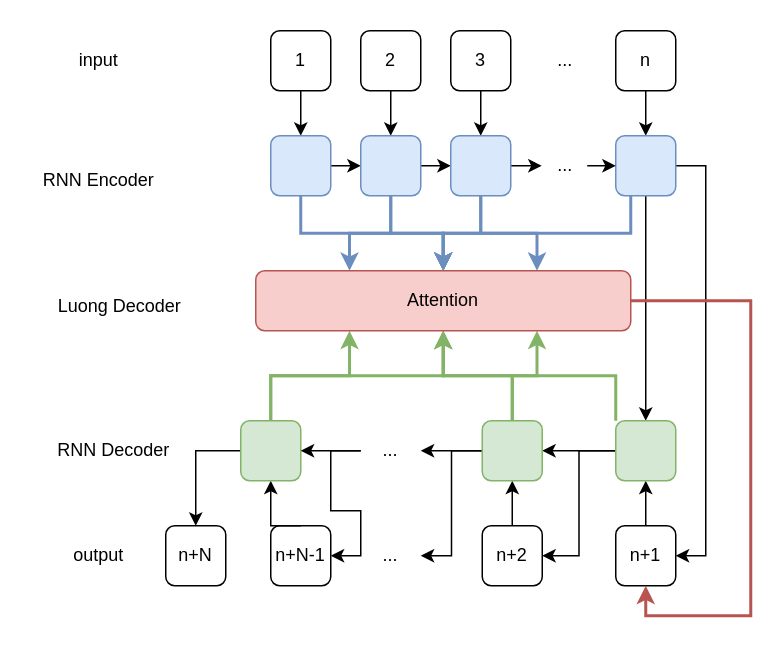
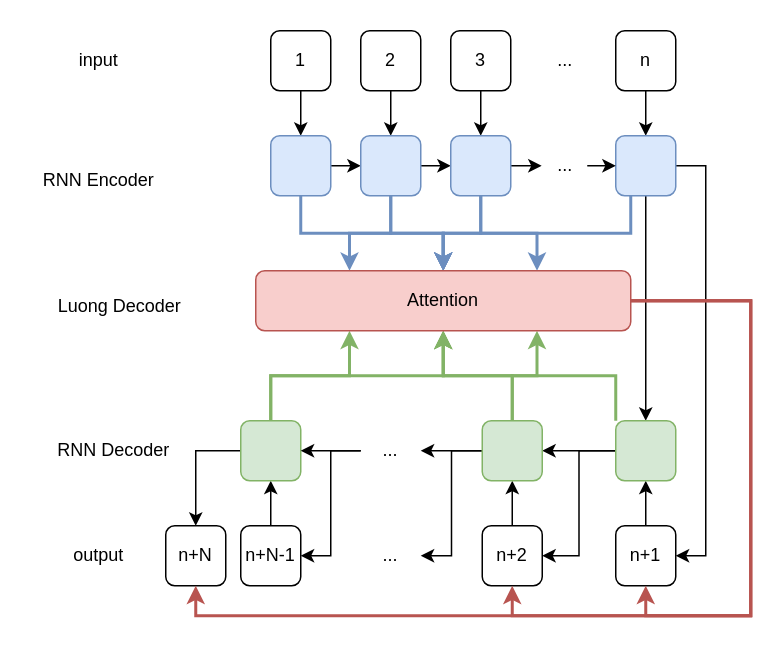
  <mxCell id="0" />
  <mxCell id="1" parent="0" />
  <mxCell id="2" style="edgeStyle=orthogonalEdgeStyle;rounded=0;orthogonalLoop=1;jettySize=auto;html=1;" parent="1" source="3" target="13" edge="1"><mxGeometry relative="1" as="geometry" /></mxCell>
  <mxCell id="3" value="1" style="rounded=1;whiteSpace=wrap;html=1;fillColor=none;" parent="1" vertex="1"><mxGeometry x="180" y="20" width="40" height="40" as="geometry" /></mxCell>
  <mxCell id="4" style="edgeStyle=orthogonalEdgeStyle;rounded=0;orthogonalLoop=1;jettySize=auto;html=1;exitX=0.5;exitY=1;exitDx=0;exitDy=0;" parent="1" source="5" target="17" edge="1"><mxGeometry relative="1" as="geometry" /></mxCell>
  <mxCell id="5" value="2" style="rounded=1;whiteSpace=wrap;html=1;fillColor=none;" parent="1" vertex="1"><mxGeometry x="240" y="20" width="40" height="40" as="geometry" /></mxCell>
  <mxCell id="6" style="edgeStyle=orthogonalEdgeStyle;rounded=0;orthogonalLoop=1;jettySize=auto;html=1;exitX=0.5;exitY=1;exitDx=0;exitDy=0;entryX=0.5;entryY=0;entryDx=0;entryDy=0;" parent="1" source="7" target="21" edge="1"><mxGeometry relative="1" as="geometry" /></mxCell>
  <mxCell id="7" value="3" style="rounded=1;whiteSpace=wrap;html=1;fillColor=none;" parent="1" vertex="1"><mxGeometry x="300" y="20" width="40" height="40" as="geometry" /></mxCell>
  <mxCell id="8" style="edgeStyle=orthogonalEdgeStyle;rounded=0;orthogonalLoop=1;jettySize=auto;html=1;exitX=0.5;exitY=1;exitDx=0;exitDy=0;" parent="1" source="9" target="25" edge="1"><mxGeometry relative="1" as="geometry" /></mxCell>
  <mxCell id="9" value="n" style="rounded=1;whiteSpace=wrap;html=1;fillColor=none;" parent="1" vertex="1"><mxGeometry x="410" y="20" width="40" height="40" as="geometry" /></mxCell>
  <mxCell id="10" value="..." style="text;html=1;align=center;verticalAlign=middle;resizable=0;points=[];autosize=1;" parent="1" vertex="1"><mxGeometry x="361" y="30" width="30" height="20" as="geometry" /></mxCell>
  <mxCell id="11" style="edgeStyle=orthogonalEdgeStyle;rounded=0;orthogonalLoop=1;jettySize=auto;html=1;exitX=1;exitY=0.5;exitDx=0;exitDy=0;entryX=0;entryY=0.5;entryDx=0;entryDy=0;" parent="1" source="13" target="17" edge="1"><mxGeometry relative="1" as="geometry" /></mxCell>
  <mxCell id="12" style="edgeStyle=orthogonalEdgeStyle;rounded=0;orthogonalLoop=1;jettySize=auto;html=1;entryX=0.5;entryY=0;entryDx=0;entryDy=0;fillColor=#dae8fc;strokeColor=#6c8ebf;strokeWidth=2;" edge="1" parent="1" source="13" target="59"><mxGeometry relative="1" as="geometry" /></mxCell>
  <mxCell id="13" value="" style="rounded=1;whiteSpace=wrap;html=1;fillColor=#dae8fc;strokeColor=#6c8ebf;" parent="1" vertex="1"><mxGeometry x="180" y="90" width="40" height="40" as="geometry" /></mxCell>
  <mxCell id="14" style="edgeStyle=orthogonalEdgeStyle;rounded=0;orthogonalLoop=1;jettySize=auto;html=1;exitX=1;exitY=0.5;exitDx=0;exitDy=0;entryX=0;entryY=0.5;entryDx=0;entryDy=0;" parent="1" source="17" target="21" edge="1"><mxGeometry relative="1" as="geometry" /></mxCell>
  <mxCell id="15" style="edgeStyle=orthogonalEdgeStyle;rounded=0;orthogonalLoop=1;jettySize=auto;html=1;entryX=0.5;entryY=0;entryDx=0;entryDy=0;fillColor=#dae8fc;strokeColor=#6c8ebf;strokeWidth=2;" edge="1" parent="1" source="17" target="59"><mxGeometry relative="1" as="geometry" /></mxCell>
  <mxCell id="16" style="edgeStyle=orthogonalEdgeStyle;rounded=0;orthogonalLoop=1;jettySize=auto;html=1;entryX=0.25;entryY=0;entryDx=0;entryDy=0;fillColor=#dae8fc;strokeColor=#6c8ebf;strokeWidth=2;" edge="1" parent="1" source="17" target="59"><mxGeometry relative="1" as="geometry" /></mxCell>
  <mxCell id="17" value="" style="rounded=1;whiteSpace=wrap;html=1;fillColor=#dae8fc;strokeColor=#6c8ebf;" parent="1" vertex="1"><mxGeometry x="240" y="90" width="40" height="40" as="geometry" /></mxCell>
  <mxCell id="18" style="edgeStyle=orthogonalEdgeStyle;rounded=0;orthogonalLoop=1;jettySize=auto;html=1;exitX=1;exitY=0.5;exitDx=0;exitDy=0;entryX=-0.013;entryY=0.51;entryDx=0;entryDy=0;entryPerimeter=0;" parent="1" source="21" target="26" edge="1"><mxGeometry relative="1" as="geometry" /></mxCell>
  <mxCell id="19" style="edgeStyle=orthogonalEdgeStyle;rounded=0;orthogonalLoop=1;jettySize=auto;html=1;entryX=0.5;entryY=0;entryDx=0;entryDy=0;fillColor=#dae8fc;strokeColor=#6c8ebf;strokeWidth=2;" edge="1" parent="1" source="21" target="59"><mxGeometry relative="1" as="geometry" /></mxCell>
  <mxCell id="20" style="edgeStyle=orthogonalEdgeStyle;rounded=0;orthogonalLoop=1;jettySize=auto;html=1;entryX=0.75;entryY=0;entryDx=0;entryDy=0;fillColor=#dae8fc;strokeColor=#6c8ebf;strokeWidth=2;" edge="1" parent="1" source="21" target="59"><mxGeometry relative="1" as="geometry" /></mxCell>
  <mxCell id="21" value="" style="rounded=1;whiteSpace=wrap;html=1;fillColor=#dae8fc;strokeColor=#6c8ebf;" parent="1" vertex="1"><mxGeometry x="300" y="90" width="40" height="40" as="geometry" /></mxCell>
  <mxCell id="22" style="edgeStyle=orthogonalEdgeStyle;rounded=0;orthogonalLoop=1;jettySize=auto;html=1;entryX=1;entryY=0.5;entryDx=0;entryDy=0;" parent="1" source="25" target="29" edge="1"><mxGeometry relative="1" as="geometry"><Array as="points"><mxPoint x="470" y="110" /><mxPoint x="470" y="370" /></Array></mxGeometry></mxCell>
  <mxCell id="23" style="edgeStyle=orthogonalEdgeStyle;rounded=0;orthogonalLoop=1;jettySize=auto;html=1;exitX=0.5;exitY=1;exitDx=0;exitDy=0;entryX=0.5;entryY=0;entryDx=0;entryDy=0;" parent="1" source="25" target="39" edge="1"><mxGeometry relative="1" as="geometry" /></mxCell>
  <mxCell id="24" style="edgeStyle=orthogonalEdgeStyle;rounded=0;orthogonalLoop=1;jettySize=auto;html=1;entryX=0.5;entryY=0;entryDx=0;entryDy=0;exitX=0.25;exitY=1;exitDx=0;exitDy=0;fillColor=#dae8fc;strokeColor=#6c8ebf;strokeWidth=2;" edge="1" parent="1" source="25" target="59"><mxGeometry relative="1" as="geometry" /></mxCell>
  <mxCell id="25" value="" style="rounded=1;whiteSpace=wrap;html=1;fillColor=#dae8fc;strokeColor=#6c8ebf;" parent="1" vertex="1"><mxGeometry x="410" y="90" width="40" height="40" as="geometry" /></mxCell>
  <mxCell id="26" value="..." style="text;html=1;align=center;verticalAlign=middle;resizable=0;points=[];autosize=1;" parent="1" vertex="1"><mxGeometry x="361" y="100" width="30" height="20" as="geometry" /></mxCell>
  <mxCell id="27" value="" style="endArrow=classic;html=1;entryX=0;entryY=0.5;entryDx=0;entryDy=0;" parent="1" target="25" edge="1"><mxGeometry width="50" height="50" relative="1" as="geometry"><mxPoint x="391" y="110" as="sourcePoint" /><mxPoint x="420" y="150" as="targetPoint" /></mxGeometry></mxCell>
  <mxCell id="28" style="edgeStyle=orthogonalEdgeStyle;rounded=0;orthogonalLoop=1;jettySize=auto;html=1;exitX=0.5;exitY=0;exitDx=0;exitDy=0;entryX=0.5;entryY=1;entryDx=0;entryDy=0;" parent="1" source="29" target="39" edge="1"><mxGeometry relative="1" as="geometry" /></mxCell>
  <mxCell id="29" value="n+1" style="rounded=1;whiteSpace=wrap;html=1;fillColor=none;" parent="1" vertex="1"><mxGeometry x="410" y="350" width="40" height="40" as="geometry" /></mxCell>
  <mxCell id="30" style="edgeStyle=orthogonalEdgeStyle;rounded=0;orthogonalLoop=1;jettySize=auto;html=1;exitX=0.5;exitY=0;exitDx=0;exitDy=0;entryX=0.5;entryY=1;entryDx=0;entryDy=0;" parent="1" source="31" target="44" edge="1"><mxGeometry relative="1" as="geometry" /></mxCell>
  <mxCell id="31" value="n+2" style="rounded=1;whiteSpace=wrap;html=1;fillColor=none;" parent="1" vertex="1"><mxGeometry x="321" y="350" width="40" height="40" as="geometry" /></mxCell>
  <mxCell id="32" value="n+N" style="rounded=1;whiteSpace=wrap;html=1;fillColor=none;" parent="1" vertex="1"><mxGeometry x="110" y="350" width="40" height="40" as="geometry" /></mxCell>
  <mxCell id="33" value="input" style="text;html=1;align=center;verticalAlign=middle;resizable=0;points=[];autosize=1;" parent="1" vertex="1"><mxGeometry x="45" y="30" width="40" height="20" as="geometry" /></mxCell>
  <mxCell id="34" value="output" style="text;html=1;align=center;verticalAlign=middle;resizable=0;points=[];autosize=1;" parent="1" vertex="1"><mxGeometry x="40" y="360" width="50" height="20" as="geometry" /></mxCell>
  <mxCell id="35" value="RNN Encoder" style="text;html=1;align=center;verticalAlign=middle;resizable=0;points=[];autosize=1;" parent="1" vertex="1"><mxGeometry x="20" y="110" width="90" height="20" as="geometry" /></mxCell>
  <mxCell id="36" style="edgeStyle=orthogonalEdgeStyle;rounded=0;orthogonalLoop=1;jettySize=auto;html=1;entryX=1;entryY=0.5;entryDx=0;entryDy=0;" parent="1" source="39" target="31" edge="1"><mxGeometry relative="1" as="geometry" /></mxCell>
  <mxCell id="37" style="edgeStyle=orthogonalEdgeStyle;rounded=0;orthogonalLoop=1;jettySize=auto;html=1;" parent="1" source="39" target="44" edge="1"><mxGeometry relative="1" as="geometry" /></mxCell>
  <mxCell id="38" style="edgeStyle=orthogonalEdgeStyle;rounded=0;orthogonalLoop=1;jettySize=auto;html=1;exitX=0;exitY=0;exitDx=0;exitDy=0;entryX=0.5;entryY=1;entryDx=0;entryDy=0;fillColor=#d5e8d4;strokeColor=#82b366;strokeWidth=2;" edge="1" parent="1" source="39" target="59"><mxGeometry relative="1" as="geometry" /></mxCell>
  <mxCell id="39" value="" style="rounded=1;whiteSpace=wrap;html=1;fillColor=#d5e8d4;strokeColor=#82b366;" parent="1" vertex="1"><mxGeometry x="410" y="280" width="40" height="40" as="geometry" /></mxCell>
  <mxCell id="40" style="edgeStyle=orthogonalEdgeStyle;rounded=0;orthogonalLoop=1;jettySize=auto;html=1;exitX=0;exitY=0.5;exitDx=0;exitDy=0;entryX=1;entryY=0.5;entryDx=0;entryDy=0;" parent="1" source="44" target="51" edge="1"><mxGeometry relative="1" as="geometry" /></mxCell>
  <mxCell id="41" style="edgeStyle=orthogonalEdgeStyle;rounded=0;orthogonalLoop=1;jettySize=auto;html=1;" parent="1" source="44" target="54" edge="1"><mxGeometry relative="1" as="geometry" /></mxCell>
  <mxCell id="42" style="edgeStyle=orthogonalEdgeStyle;rounded=0;orthogonalLoop=1;jettySize=auto;html=1;exitX=0.5;exitY=0;exitDx=0;exitDy=0;entryX=0.5;entryY=1;entryDx=0;entryDy=0;fillColor=#d5e8d4;strokeColor=#82b366;strokeWidth=2;" edge="1" parent="1" source="44" target="59"><mxGeometry relative="1" as="geometry" /></mxCell>
  <mxCell id="43" style="edgeStyle=orthogonalEdgeStyle;rounded=0;orthogonalLoop=1;jettySize=auto;html=1;entryX=0.75;entryY=1;entryDx=0;entryDy=0;fillColor=#d5e8d4;strokeColor=#82b366;strokeWidth=2;" edge="1" parent="1" source="44" target="59"><mxGeometry relative="1" as="geometry" /></mxCell>
  <mxCell id="44" value="" style="rounded=1;whiteSpace=wrap;html=1;fillColor=#d5e8d4;strokeColor=#82b366;" parent="1" vertex="1"><mxGeometry x="321" y="280" width="40" height="40" as="geometry" /></mxCell>
  <mxCell id="45" style="edgeStyle=orthogonalEdgeStyle;rounded=0;orthogonalLoop=1;jettySize=auto;html=1;exitX=0.5;exitY=0;exitDx=0;exitDy=0;entryX=0.5;entryY=1;entryDx=0;entryDy=0;" parent="1" source="46" target="50" edge="1"><mxGeometry relative="1" as="geometry" /></mxCell>
- <mxCell id="46" value="n+N-1" style="rounded=1;whiteSpace=wrap;html=1;fillColor=none;" parent="1" vertex="1"><mxGeometry x="180" y="350" width="40" height="40" as="geometry" /></mxCell>
+ <mxCell id="46" value="n+N-1" style="rounded=1;whiteSpace=wrap;html=1;fillColor=none;" parent="1" vertex="1"><mxGeometry x="160" y="350" width="40" height="40" as="geometry" /></mxCell>
  <mxCell id="47" style="edgeStyle=orthogonalEdgeStyle;rounded=0;orthogonalLoop=1;jettySize=auto;html=1;exitX=0;exitY=0.5;exitDx=0;exitDy=0;entryX=0.5;entryY=0;entryDx=0;entryDy=0;" parent="1" source="50" target="32" edge="1"><mxGeometry relative="1" as="geometry" /></mxCell>
  <mxCell id="48" style="edgeStyle=orthogonalEdgeStyle;rounded=0;orthogonalLoop=1;jettySize=auto;html=1;entryX=0.5;entryY=1;entryDx=0;entryDy=0;fillColor=#d5e8d4;strokeColor=#82b366;strokeWidth=2;" edge="1" parent="1" source="50" target="59"><mxGeometry relative="1" as="geometry" /></mxCell>
  <mxCell id="49" style="edgeStyle=orthogonalEdgeStyle;rounded=0;orthogonalLoop=1;jettySize=auto;html=1;entryX=0.25;entryY=1;entryDx=0;entryDy=0;fillColor=#d5e8d4;strokeColor=#82b366;strokeWidth=2;" edge="1" parent="1" source="50" target="59"><mxGeometry relative="1" as="geometry" /></mxCell>
  <mxCell id="50" value="" style="rounded=1;whiteSpace=wrap;html=1;fillColor=#d5e8d4;strokeColor=#82b366;" parent="1" vertex="1"><mxGeometry x="160" y="280" width="40" height="40" as="geometry" /></mxCell>
  <mxCell id="51" value="..." style="rounded=1;whiteSpace=wrap;html=1;fillColor=none;strokeColor=none;" parent="1" vertex="1"><mxGeometry x="240" y="350" width="40" height="40" as="geometry" /></mxCell>
  <mxCell id="52" style="edgeStyle=orthogonalEdgeStyle;rounded=0;orthogonalLoop=1;jettySize=auto;html=1;exitX=0;exitY=0.5;exitDx=0;exitDy=0;entryX=1;entryY=0.5;entryDx=0;entryDy=0;" parent="1" source="54" target="50" edge="1"><mxGeometry relative="1" as="geometry" /></mxCell>
  <mxCell id="53" style="edgeStyle=orthogonalEdgeStyle;rounded=0;orthogonalLoop=1;jettySize=auto;html=1;exitX=0;exitY=0.5;exitDx=0;exitDy=0;entryX=1;entryY=0.5;entryDx=0;entryDy=0;" parent="1" source="54" target="46" edge="1"><mxGeometry relative="1" as="geometry" /></mxCell>
  <mxCell id="54" value="..." style="rounded=1;whiteSpace=wrap;html=1;fillColor=none;strokeColor=none;" parent="1" vertex="1"><mxGeometry x="240" y="280" width="40" height="40" as="geometry" /></mxCell>
  <mxCell id="55" value="RNN Decoder" style="text;html=1;align=center;verticalAlign=middle;resizable=0;points=[];autosize=1;" parent="1" vertex="1"><mxGeometry x="30" y="290" width="90" height="20" as="geometry" /></mxCell>
  <mxCell id="56" style="edgeStyle=orthogonalEdgeStyle;rounded=0;orthogonalLoop=1;jettySize=auto;html=1;exitX=1;exitY=0.5;exitDx=0;exitDy=0;entryX=0.5;entryY=1;entryDx=0;entryDy=0;fillColor=#f8cecc;strokeColor=#b85450;strokeWidth=2;" edge="1" parent="1" source="59" target="29"><mxGeometry relative="1" as="geometry"><Array as="points"><mxPoint x="500" y="200" /><mxPoint x="500" y="410" /><mxPoint x="430" y="410" /></Array></mxGeometry></mxCell>
+ <mxCell id="57" style="edgeStyle=orthogonalEdgeStyle;rounded=0;orthogonalLoop=1;jettySize=auto;html=1;entryX=0.5;entryY=1;entryDx=0;entryDy=0;fillColor=#f8cecc;strokeColor=#B85450;strokeWidth=2;" edge="1" parent="1" source="59" target="31"><mxGeometry relative="1" as="geometry"><Array as="points"><mxPoint x="500" y="200" /><mxPoint x="500" y="410" /><mxPoint x="341" y="410" /></Array></mxGeometry></mxCell>
+ <mxCell id="58" style="edgeStyle=orthogonalEdgeStyle;rounded=0;orthogonalLoop=1;jettySize=auto;html=1;entryX=0.5;entryY=1;entryDx=0;entryDy=0;fontStyle=1;strokeColor=#b85450;fillColor=#f8cecc;strokeWidth=2;" edge="1" parent="1" source="59" target="32"><mxGeometry relative="1" as="geometry"><Array as="points"><mxPoint x="500" y="200" /><mxPoint x="500" y="410" /><mxPoint x="130" y="410" /></Array></mxGeometry></mxCell>
  <mxCell id="59" value="Attention" style="rounded=1;whiteSpace=wrap;html=1;fillColor=#f8cecc;strokeColor=#b85450;" vertex="1" parent="1"><mxGeometry x="170" y="180" width="250" height="40" as="geometry" /></mxCell>
  <mxCell id="60" value="Luong Decoder" style="text;html=1;align=center;verticalAlign=middle;resizable=0;points=[];autosize=1;" vertex="1" parent="1"><mxGeometry x="29" y="194" width="100" height="20" as="geometry" /></mxCell>
